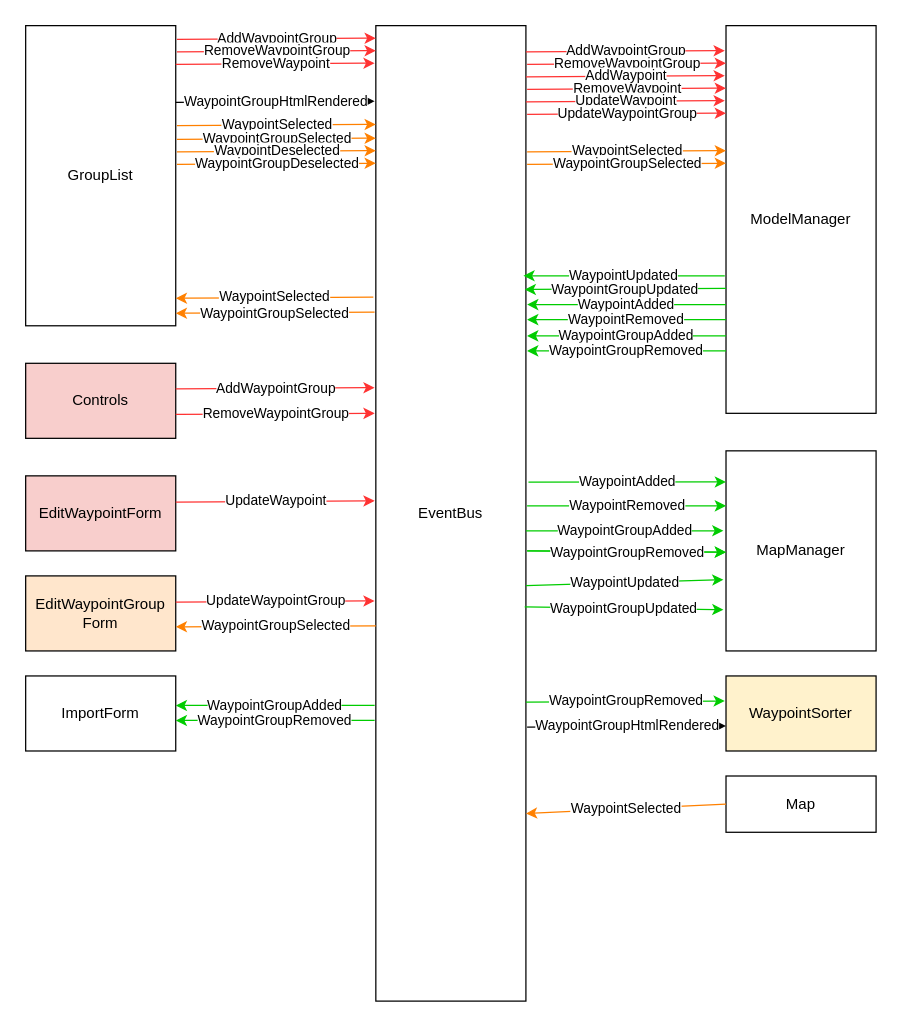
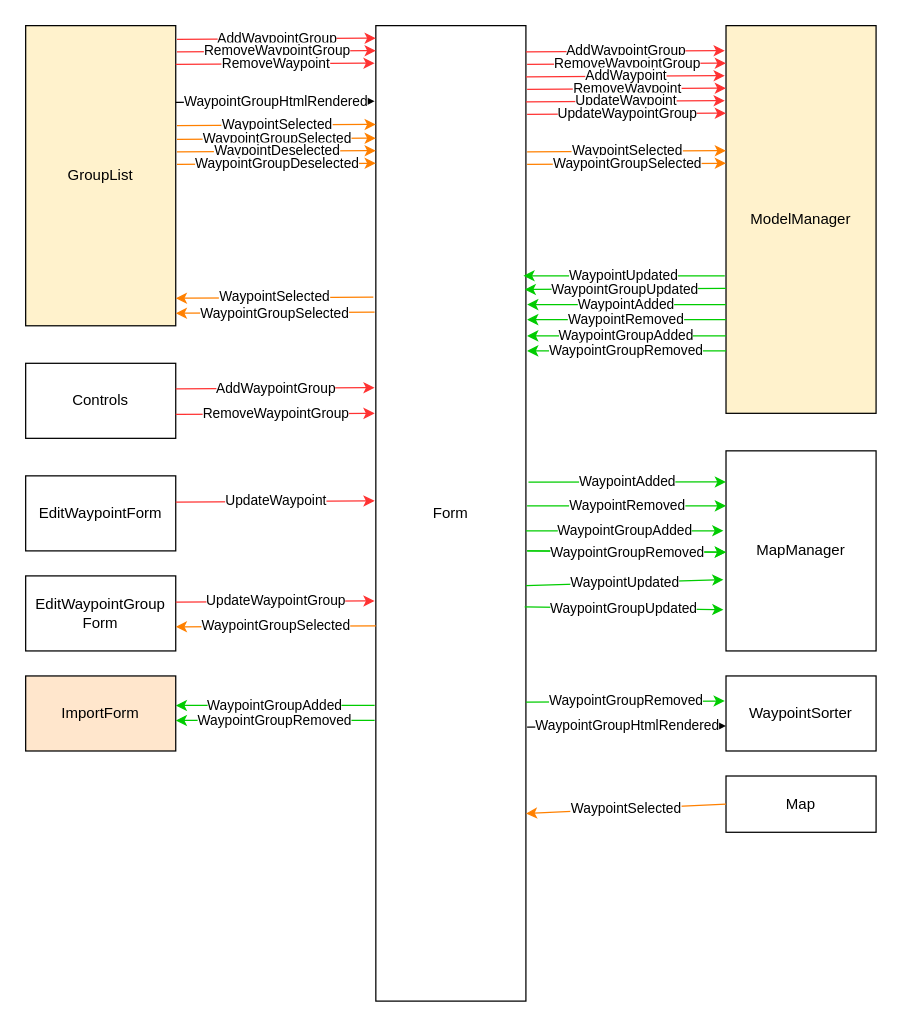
  <mxCell id="0" />
  <mxCell id="1" parent="0" />
- <mxCell id="2" value="GroupList" style="rounded=0;whiteSpace=wrap;html=1;" parent="1" vertex="1"><mxGeometry x="20" y="20" width="120" height="240" as="geometry" /></mxCell>
- <mxCell id="3" value="WaypointSorter" style="rounded=0;whiteSpace=wrap;html=1;fillColor=#fff2cc;" parent="1" vertex="1"><mxGeometry x="580" y="540" width="120" height="60" as="geometry" /></mxCell>
- <mxCell id="4" value="EventBus" style="rounded=0;whiteSpace=wrap;html=1;" parent="1" vertex="1"><mxGeometry x="300" y="20" width="120" height="780" as="geometry" /></mxCell>
+ <mxCell id="2" value="GroupList" style="rounded=0;whiteSpace=wrap;html=1;fillColor=#fff2cc;" parent="1" vertex="1"><mxGeometry x="20" y="20" width="120" height="240" as="geometry" /></mxCell>
+ <mxCell id="3" value="WaypointSorter" style="rounded=0;whiteSpace=wrap;html=1;" parent="1" vertex="1"><mxGeometry x="580" y="540" width="120" height="60" as="geometry" /></mxCell>
+ <mxCell id="4" value="Form" style="rounded=0;whiteSpace=wrap;html=1;" parent="1" vertex="1"><mxGeometry x="300" y="20" width="120" height="780" as="geometry" /></mxCell>
  <mxCell id="5" value="AddWaypointGroup" style="endArrow=classic;html=1;rounded=0;exitX=1.008;exitY=0.608;exitDx=0;exitDy=0;exitPerimeter=0;entryX=0;entryY=0.25;entryDx=0;entryDy=0;fillColor=#f8cecc;strokeColor=#FF3333;" parent="1" edge="1"><mxGeometry width="50" height="50" relative="1" as="geometry"><mxPoint x="140.96" y="30.92" as="sourcePoint" /><mxPoint x="300" y="30" as="targetPoint" /></mxGeometry></mxCell>
- <mxCell id="6" value="ModelManager" style="rounded=0;whiteSpace=wrap;html=1;" parent="1" vertex="1"><mxGeometry x="580" y="20" width="120" height="310" as="geometry" /></mxCell>
+ <mxCell id="6" value="ModelManager" style="rounded=0;whiteSpace=wrap;html=1;fillColor=#fff2cc;" parent="1" vertex="1"><mxGeometry x="580" y="20" width="120" height="310" as="geometry" /></mxCell>
  <mxCell id="7" value="RemoveWaypointGroup" style="endArrow=classic;html=1;rounded=0;exitX=1.008;exitY=0.608;exitDx=0;exitDy=0;exitPerimeter=0;entryX=0;entryY=0.25;entryDx=0;entryDy=0;strokeColor=#FF3333;" parent="1" edge="1"><mxGeometry width="50" height="50" relative="1" as="geometry"><mxPoint x="140.96" y="40.92" as="sourcePoint" /><mxPoint x="300" y="40" as="targetPoint" /></mxGeometry></mxCell>
  <mxCell id="8" value="RemoveWaypoint" style="endArrow=classic;html=1;rounded=0;exitX=1.008;exitY=0.608;exitDx=0;exitDy=0;exitPerimeter=0;entryX=0;entryY=0.25;entryDx=0;entryDy=0;strokeColor=#FF3333;" parent="1" edge="1"><mxGeometry width="50" height="50" relative="1" as="geometry"><mxPoint x="140" y="50.92" as="sourcePoint" /><mxPoint x="299.04" y="50" as="targetPoint" /></mxGeometry></mxCell>
  <mxCell id="9" value="MapManager" style="rounded=0;whiteSpace=wrap;html=1;" parent="1" vertex="1"><mxGeometry x="580" y="360" width="120" height="160" as="geometry" /></mxCell>
  <mxCell id="10" value="AddWaypointGroup" style="endArrow=classic;html=1;rounded=0;exitX=1.008;exitY=0.608;exitDx=0;exitDy=0;exitPerimeter=0;entryX=0;entryY=0.25;entryDx=0;entryDy=0;strokeColor=#FF3333;" parent="1" edge="1"><mxGeometry width="50" height="50" relative="1" as="geometry"><mxPoint x="420" y="40.92" as="sourcePoint" /><mxPoint x="579.04" y="40" as="targetPoint" /></mxGeometry></mxCell>
  <mxCell id="11" value="RemoveWaypointGroup" style="endArrow=classic;html=1;rounded=0;exitX=1.008;exitY=0.608;exitDx=0;exitDy=0;exitPerimeter=0;entryX=0;entryY=0.25;entryDx=0;entryDy=0;strokeColor=#FF3333;" parent="1" edge="1"><mxGeometry width="50" height="50" relative="1" as="geometry"><mxPoint x="420.96" y="50.92" as="sourcePoint" /><mxPoint x="580" y="50" as="targetPoint" /></mxGeometry></mxCell>
  <mxCell id="12" value="RemoveWaypoint" style="endArrow=classic;html=1;rounded=0;exitX=1.008;exitY=0.608;exitDx=0;exitDy=0;exitPerimeter=0;entryX=0;entryY=0.25;entryDx=0;entryDy=0;strokeColor=#FF3333;" parent="1" edge="1"><mxGeometry width="50" height="50" relative="1" as="geometry"><mxPoint x="420.96" y="70.92" as="sourcePoint" /><mxPoint x="580" y="70" as="targetPoint" /></mxGeometry></mxCell>
  <mxCell id="13" value="WaypointAdded" style="endArrow=classic;html=1;rounded=0;entryX=1.008;entryY=0.176;entryDx=0;entryDy=0;entryPerimeter=0;strokeColor=#00CC00;" parent="1" edge="1"><mxGeometry width="50" height="50" relative="1" as="geometry"><mxPoint x="580" y="243" as="sourcePoint" /><mxPoint x="420.96" y="243.08" as="targetPoint" /></mxGeometry></mxCell>
  <mxCell id="14" value="WaypointRemoved" style="endArrow=classic;html=1;rounded=0;entryX=1.008;entryY=0.176;entryDx=0;entryDy=0;entryPerimeter=0;strokeColor=#00CC00;" parent="1" edge="1"><mxGeometry width="50" height="50" relative="1" as="geometry"><mxPoint x="580" y="255" as="sourcePoint" /><mxPoint x="420.96" y="255.08" as="targetPoint" /></mxGeometry></mxCell>
  <mxCell id="15" value="WaypointGroupAdded" style="endArrow=classic;html=1;rounded=0;entryX=1.008;entryY=0.176;entryDx=0;entryDy=0;entryPerimeter=0;strokeColor=#00CC00;" parent="1" edge="1"><mxGeometry width="50" height="50" relative="1" as="geometry"><mxPoint x="580" y="268" as="sourcePoint" /><mxPoint x="420.96" y="268.08" as="targetPoint" /></mxGeometry></mxCell>
  <mxCell id="16" value="WaypointGroupRemoved" style="endArrow=classic;html=1;rounded=0;entryX=1.008;entryY=0.176;entryDx=0;entryDy=0;entryPerimeter=0;strokeColor=#00CC00;" parent="1" edge="1"><mxGeometry x="0.006" width="50" height="50" relative="1" as="geometry"><mxPoint x="580" y="280" as="sourcePoint" /><mxPoint x="420.96" y="280.08" as="targetPoint" /><mxPoint as="offset" /></mxGeometry></mxCell>
  <mxCell id="17" value="AddWaypoint" style="endArrow=classic;html=1;rounded=0;exitX=1.008;exitY=0.608;exitDx=0;exitDy=0;exitPerimeter=0;entryX=0;entryY=0.25;entryDx=0;entryDy=0;strokeColor=#FF3333;" parent="1" edge="1"><mxGeometry width="50" height="50" relative="1" as="geometry"><mxPoint x="420" y="60.92" as="sourcePoint" /><mxPoint x="579.04" y="60" as="targetPoint" /></mxGeometry></mxCell>
  <mxCell id="18" value="WaypointGroupRemoved" style="endArrow=classic;html=1;rounded=0;exitX=1.008;exitY=0.608;exitDx=0;exitDy=0;exitPerimeter=0;entryX=0;entryY=0.25;entryDx=0;entryDy=0;strokeColor=#00CC00;" parent="1" edge="1"><mxGeometry width="50" height="50" relative="1" as="geometry"><mxPoint x="420" y="560.92" as="sourcePoint" /><mxPoint x="579.04" y="560" as="targetPoint" /></mxGeometry></mxCell>
  <mxCell id="19" value="WaypointGroupHtmlRendered" style="endArrow=classic;html=1;rounded=0;exitX=1.008;exitY=0.608;exitDx=0;exitDy=0;exitPerimeter=0;entryX=0;entryY=0.25;entryDx=0;entryDy=0;" parent="1" edge="1"><mxGeometry width="50" height="50" relative="1" as="geometry"><mxPoint x="140" y="81.42" as="sourcePoint" /><mxPoint x="299.04" y="80.5" as="targetPoint" /></mxGeometry></mxCell>
  <mxCell id="20" value="WaypointGroupHtmlRendered" style="endArrow=classic;html=1;rounded=0;exitX=1.008;exitY=0.608;exitDx=0;exitDy=0;exitPerimeter=0;entryX=0;entryY=0.25;entryDx=0;entryDy=0;" parent="1" edge="1"><mxGeometry width="50" height="50" relative="1" as="geometry"><mxPoint x="420.96" y="580.92" as="sourcePoint" /><mxPoint x="580" y="580" as="targetPoint" /></mxGeometry></mxCell>
- <mxCell id="21" value="Controls" style="rounded=0;whiteSpace=wrap;html=1;fillColor=#f8cecc;" parent="1" vertex="1"><mxGeometry x="20" y="290" width="120" height="60" as="geometry" /></mxCell>
+ <mxCell id="21" value="Controls" style="rounded=0;whiteSpace=wrap;html=1;" parent="1" vertex="1"><mxGeometry x="20" y="290" width="120" height="60" as="geometry" /></mxCell>
  <mxCell id="22" value="AddWaypointGroup" style="endArrow=classic;html=1;rounded=0;exitX=1.008;exitY=0.608;exitDx=0;exitDy=0;exitPerimeter=0;entryX=0;entryY=0.25;entryDx=0;entryDy=0;strokeColor=#FF3333;" parent="1" edge="1"><mxGeometry width="50" height="50" relative="1" as="geometry"><mxPoint x="140" y="310.42" as="sourcePoint" /><mxPoint x="299.04" y="309.5" as="targetPoint" /></mxGeometry></mxCell>
  <mxCell id="23" value="RemoveWaypointGroup" style="endArrow=classic;html=1;rounded=0;exitX=1.008;exitY=0.608;exitDx=0;exitDy=0;exitPerimeter=0;entryX=0;entryY=0.25;entryDx=0;entryDy=0;strokeColor=#FF3333;" parent="1" edge="1"><mxGeometry width="50" height="50" relative="1" as="geometry"><mxPoint x="140" y="330.92" as="sourcePoint" /><mxPoint x="299.04" y="330" as="targetPoint" /></mxGeometry></mxCell>
  <mxCell id="24" value="WaypointSelected" style="endArrow=classic;html=1;rounded=0;exitX=1.008;exitY=0.608;exitDx=0;exitDy=0;exitPerimeter=0;entryX=0;entryY=0.25;entryDx=0;entryDy=0;strokeColor=#FF8000;" parent="1" edge="1"><mxGeometry width="50" height="50" relative="1" as="geometry"><mxPoint x="140.96" y="99.92" as="sourcePoint" /><mxPoint x="300" y="99" as="targetPoint" /></mxGeometry></mxCell>
  <mxCell id="25" value="WaypointSelected" style="endArrow=classic;html=1;rounded=0;exitX=1.008;exitY=0.608;exitDx=0;exitDy=0;exitPerimeter=0;entryX=0;entryY=0.25;entryDx=0;entryDy=0;strokeColor=#FF8000;" parent="1" edge="1"><mxGeometry width="50" height="50" relative="1" as="geometry"><mxPoint x="420.96" y="120.92" as="sourcePoint" /><mxPoint x="580" y="120" as="targetPoint" /></mxGeometry></mxCell>
  <mxCell id="26" value="WaypointAdded" style="endArrow=classic;html=1;rounded=0;entryX=0;entryY=0.065;entryDx=0;entryDy=0;entryPerimeter=0;exitX=1.017;exitY=0.443;exitDx=0;exitDy=0;exitPerimeter=0;strokeColor=#00CC00;" parent="1" edge="1"><mxGeometry width="50" height="50" relative="1" as="geometry"><mxPoint x="422.04" y="384.94" as="sourcePoint" /><mxPoint x="580" y="384.9" as="targetPoint" /></mxGeometry></mxCell>
  <mxCell id="27" value="WaypointRemoved" style="endArrow=classic;html=1;rounded=0;exitX=1.008;exitY=0.476;exitDx=0;exitDy=0;exitPerimeter=0;strokeColor=#00CC00;" parent="1" edge="1"><mxGeometry width="50" height="50" relative="1" as="geometry"><mxPoint x="420.96" y="404.08" as="sourcePoint" /><mxPoint x="580" y="404" as="targetPoint" /></mxGeometry></mxCell>
  <mxCell id="28" value="WaypointGroupAdded" style="endArrow=classic;html=1;rounded=0;entryX=-0.017;entryY=0.215;entryDx=0;entryDy=0;entryPerimeter=0;strokeColor=#00CC00;" parent="1" edge="1"><mxGeometry width="50" height="50" relative="1" as="geometry"><mxPoint x="420" y="424" as="sourcePoint" /><mxPoint x="577.96" y="423.9" as="targetPoint" /></mxGeometry></mxCell>
  <mxCell id="29" value="WaypointGroupRemoved" style="endArrow=classic;html=1;rounded=0;entryX=0;entryY=0.281;entryDx=0;entryDy=0;entryPerimeter=0;exitX=1.008;exitY=0.538;exitDx=0;exitDy=0;exitPerimeter=0;strokeColor=#00CC00;" parent="1" edge="1"><mxGeometry x="0.006" width="50" height="50" relative="1" as="geometry"><mxPoint x="420.96" y="440.04" as="sourcePoint" /><mxPoint x="580" y="441.06" as="targetPoint" /><mxPoint as="offset" /></mxGeometry></mxCell>
- <mxCell id="30" value="EditWaypointForm" style="rounded=0;whiteSpace=wrap;html=1;fillColor=#f8cecc;" parent="1" vertex="1"><mxGeometry x="20" y="380" width="120" height="60" as="geometry" /></mxCell>
+ <mxCell id="30" value="EditWaypointForm" style="rounded=0;whiteSpace=wrap;html=1;" parent="1" vertex="1"><mxGeometry x="20" y="380" width="120" height="60" as="geometry" /></mxCell>
  <mxCell id="31" value="UpdateWaypoint" style="endArrow=classic;html=1;rounded=0;exitX=1.008;exitY=0.608;exitDx=0;exitDy=0;exitPerimeter=0;entryX=0;entryY=0.25;entryDx=0;entryDy=0;strokeColor=#FF3333;" parent="1" edge="1"><mxGeometry width="50" height="50" relative="1" as="geometry"><mxPoint x="140" y="400.92" as="sourcePoint" /><mxPoint x="299.04" y="400" as="targetPoint" /></mxGeometry></mxCell>
  <mxCell id="32" value="UpdateWaypoint" style="endArrow=classic;html=1;rounded=0;exitX=1.008;exitY=0.608;exitDx=0;exitDy=0;exitPerimeter=0;entryX=0;entryY=0.25;entryDx=0;entryDy=0;strokeColor=#FF3333;" parent="1" edge="1"><mxGeometry width="50" height="50" relative="1" as="geometry"><mxPoint x="420" y="80.92" as="sourcePoint" /><mxPoint x="579.04" y="80" as="targetPoint" /></mxGeometry></mxCell>
  <mxCell id="33" value="UpdateWaypointGroup" style="endArrow=classic;html=1;rounded=0;exitX=1.008;exitY=0.608;exitDx=0;exitDy=0;exitPerimeter=0;entryX=0;entryY=0.25;entryDx=0;entryDy=0;strokeColor=#FF3333;" parent="1" edge="1"><mxGeometry width="50" height="50" relative="1" as="geometry"><mxPoint x="420.96" y="90.92" as="sourcePoint" /><mxPoint x="580" y="90" as="targetPoint" /></mxGeometry></mxCell>
- <mxCell id="34" value="EditWaypointGroup&lt;br&gt;Form" style="rounded=0;whiteSpace=wrap;html=1;fillColor=#ffe6cc;" parent="1" vertex="1"><mxGeometry x="20" y="460" width="120" height="60" as="geometry" /></mxCell>
+ <mxCell id="34" value="EditWaypointGroup&lt;br&gt;Form" style="rounded=0;whiteSpace=wrap;html=1;" parent="1" vertex="1"><mxGeometry x="20" y="460" width="120" height="60" as="geometry" /></mxCell>
  <mxCell id="35" value="UpdateWaypointGroup" style="endArrow=classic;html=1;rounded=0;exitX=1.008;exitY=0.608;exitDx=0;exitDy=0;exitPerimeter=0;entryX=0;entryY=0.25;entryDx=0;entryDy=0;strokeColor=#FF3333;" parent="1" edge="1"><mxGeometry width="50" height="50" relative="1" as="geometry"><mxPoint x="140" y="480.92" as="sourcePoint" /><mxPoint x="299.04" y="480" as="targetPoint" /></mxGeometry></mxCell>
  <mxCell id="36" value="WaypointGroupSelected" style="endArrow=classic;html=1;rounded=0;exitX=0;exitY=0.697;exitDx=0;exitDy=0;exitPerimeter=0;entryX=1;entryY=0.75;entryDx=0;entryDy=0;strokeColor=#FF8000;" parent="1" edge="1"><mxGeometry width="50" height="50" relative="1" as="geometry"><mxPoint x="300" y="500" as="sourcePoint" /><mxPoint x="140" y="500.74" as="targetPoint" /></mxGeometry></mxCell>
  <mxCell id="37" value="WaypointGroupUpdated" style="endArrow=classic;html=1;rounded=0;strokeColor=#00CC00;" parent="1" edge="1"><mxGeometry width="50" height="50" relative="1" as="geometry"><mxPoint x="580" y="230" as="sourcePoint" /><mxPoint x="419" y="231" as="targetPoint" /></mxGeometry></mxCell>
  <mxCell id="38" value="WaypointGroupSelected" style="endArrow=classic;html=1;rounded=0;exitX=1.008;exitY=0.608;exitDx=0;exitDy=0;exitPerimeter=0;entryX=0;entryY=0.25;entryDx=0;entryDy=0;strokeColor=#FF8000;" parent="1" edge="1"><mxGeometry width="50" height="50" relative="1" as="geometry"><mxPoint x="140.96" y="110.92" as="sourcePoint" /><mxPoint x="300" y="110" as="targetPoint" /></mxGeometry></mxCell>
  <mxCell id="39" value="WaypointDeselected" style="endArrow=classic;html=1;rounded=0;exitX=1.008;exitY=0.608;exitDx=0;exitDy=0;exitPerimeter=0;entryX=0;entryY=0.25;entryDx=0;entryDy=0;strokeColor=#FF8000;" parent="1" edge="1"><mxGeometry width="50" height="50" relative="1" as="geometry"><mxPoint x="140.96" y="120.92" as="sourcePoint" /><mxPoint x="300" y="120" as="targetPoint" /></mxGeometry></mxCell>
  <mxCell id="40" value="WaypointGroupDeselected" style="endArrow=classic;html=1;rounded=0;exitX=1.008;exitY=0.608;exitDx=0;exitDy=0;exitPerimeter=0;entryX=0;entryY=0.25;entryDx=0;entryDy=0;strokeColor=#FF8000;" parent="1" edge="1"><mxGeometry width="50" height="50" relative="1" as="geometry"><mxPoint x="140.96" y="130.92" as="sourcePoint" /><mxPoint x="300" y="130" as="targetPoint" /></mxGeometry></mxCell>
  <mxCell id="41" value="Map" style="rounded=0;whiteSpace=wrap;html=1;" parent="1" vertex="1"><mxGeometry x="580" y="620" width="120" height="45" as="geometry" /></mxCell>
  <mxCell id="42" value="WaypointSelected" style="endArrow=classic;html=1;rounded=0;exitX=0;exitY=0.5;exitDx=0;exitDy=0;strokeColor=#FF8000;" parent="1" source="41" edge="1"><mxGeometry width="50" height="50" relative="1" as="geometry"><mxPoint x="340" y="660.92" as="sourcePoint" /><mxPoint x="420" y="650" as="targetPoint" /></mxGeometry></mxCell>
  <mxCell id="43" value="WaypointUpdated" style="endArrow=classic;html=1;rounded=0;strokeColor=#00CC00;" parent="1" edge="1"><mxGeometry width="50" height="50" relative="1" as="geometry"><mxPoint x="579" y="220" as="sourcePoint" /><mxPoint x="418" y="220" as="targetPoint" /></mxGeometry></mxCell>
  <mxCell id="44" value="WaypointGroupUpdated" style="endArrow=classic;html=1;rounded=0;exitX=0.992;exitY=0.596;exitDx=0;exitDy=0;exitPerimeter=0;entryX=-0.017;entryY=0.794;entryDx=0;entryDy=0;entryPerimeter=0;strokeColor=#00CC00;" parent="1" edge="1"><mxGeometry width="50" height="50" relative="1" as="geometry"><mxPoint x="419.04" y="484.84" as="sourcePoint" /><mxPoint x="577.96" y="487" as="targetPoint" /></mxGeometry></mxCell>
  <mxCell id="45" value="WaypointUpdated" style="endArrow=classic;html=1;rounded=0;exitX=1;exitY=0.574;exitDx=0;exitDy=0;exitPerimeter=0;entryX=-0.017;entryY=0.644;entryDx=0;entryDy=0;entryPerimeter=0;strokeColor=#00CC00;" parent="1" source="4" edge="1"><mxGeometry width="50" height="50" relative="1" as="geometry"><mxPoint x="423" y="463.78" as="sourcePoint" /><mxPoint x="577.96" y="463" as="targetPoint" /></mxGeometry></mxCell>
  <mxCell id="46" value="WaypointGroupRemoved" style="endArrow=classic;html=1;rounded=0;entryX=0;entryY=0.281;entryDx=0;entryDy=0;entryPerimeter=0;exitX=1.008;exitY=0.538;exitDx=0;exitDy=0;exitPerimeter=0;strokeColor=#00CC00;" parent="1" edge="1"><mxGeometry x="0.006" width="50" height="50" relative="1" as="geometry"><mxPoint x="420.96" y="440" as="sourcePoint" /><mxPoint x="580" y="441.02" as="targetPoint" /><mxPoint as="offset" /></mxGeometry></mxCell>
  <mxCell id="47" value="WaypointGroupSelected" style="endArrow=classic;html=1;rounded=0;exitX=1.008;exitY=0.608;exitDx=0;exitDy=0;exitPerimeter=0;entryX=0;entryY=0.25;entryDx=0;entryDy=0;strokeColor=#FF8000;" parent="1" edge="1"><mxGeometry width="50" height="50" relative="1" as="geometry"><mxPoint x="420.96" y="130.92" as="sourcePoint" /><mxPoint x="580" y="130" as="targetPoint" /></mxGeometry></mxCell>
  <mxCell id="48" value="WaypointSelected" style="endArrow=classic;html=1;rounded=0;strokeColor=#FF8000;" parent="1" edge="1"><mxGeometry width="50" height="50" relative="1" as="geometry"><mxPoint x="298" y="237" as="sourcePoint" /><mxPoint x="140" y="238" as="targetPoint" /></mxGeometry></mxCell>
  <mxCell id="49" value="WaypointGroupSelected" style="endArrow=classic;html=1;rounded=0;strokeColor=#FF8000;" parent="1" edge="1"><mxGeometry width="50" height="50" relative="1" as="geometry"><mxPoint x="299" y="249" as="sourcePoint" /><mxPoint x="140" y="250" as="targetPoint" /></mxGeometry></mxCell>
- <mxCell id="50" value="ImportForm" style="rounded=0;whiteSpace=wrap;html=1;" vertex="1" parent="1"><mxGeometry x="20" y="540" width="120" height="60" as="geometry" /></mxCell>
+ <mxCell id="50" value="ImportForm" style="rounded=0;whiteSpace=wrap;html=1;fillColor=#ffe6cc;" vertex="1" parent="1"><mxGeometry x="20" y="540" width="120" height="60" as="geometry" /></mxCell>
  <mxCell id="51" value="WaypointGroupAdded" style="endArrow=classic;html=1;rounded=0;entryX=1.008;entryY=0.176;entryDx=0;entryDy=0;entryPerimeter=0;strokeColor=#00CC00;" edge="1" parent="1"><mxGeometry width="50" height="50" relative="1" as="geometry"><mxPoint x="299.04" y="563.5" as="sourcePoint" /><mxPoint x="140" y="563.58" as="targetPoint" /></mxGeometry></mxCell>
  <mxCell id="52" value="WaypointGroupRemoved" style="endArrow=classic;html=1;rounded=0;entryX=1.008;entryY=0.176;entryDx=0;entryDy=0;entryPerimeter=0;strokeColor=#00CC00;" edge="1" parent="1"><mxGeometry x="0.006" width="50" height="50" relative="1" as="geometry"><mxPoint x="299.04" y="575.5" as="sourcePoint" /><mxPoint x="140" y="575.58" as="targetPoint" /><mxPoint as="offset" /></mxGeometry></mxCell>
